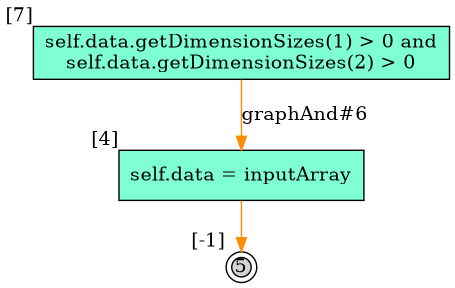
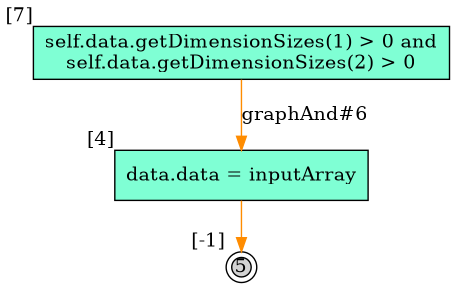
  digraph {
    node [fillcolor=aquamarine shape=box style=filled]
    edge [color=darkorange]
-   n1 [label="self.data = inputArray" xlabel="[4]"]
+   n1 [label="data.data = inputArray" xlabel="[4]"]
    5 [fillcolor=lightgrey fixedsize=true height=.2 shape=doublecircle width=.2 xlabel="[-1]"]
    n3 [label="self.data.getDimensionSizes(1) > 0 and\nself.data.getDimensionSizes(2) > 0\n" xlabel="[7]"]
    n1 -> 5
    n3 -> n1 [label="graphAnd#6"]
  }
